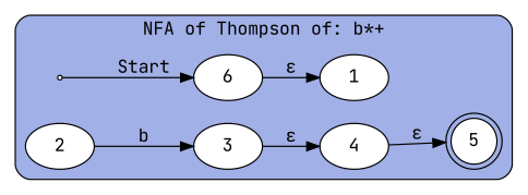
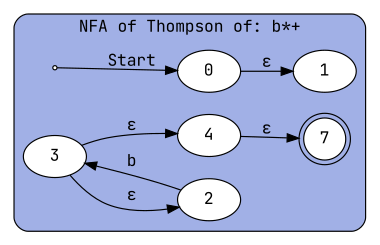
  digraph {
    fontname="JetBrains Mono"
    rankdir=LR
    node [color="#000000" fillcolor=white fontname="JetBrains Mono" shape=oval style="rounded,filled"]
    edge [fontname="JetBrains Mono"]
    qi [shape=point]
-   0 [label=6]
-   5 [shape=doublecircle]
+   0
+   5 [shape=doublecircle label=7]
    1
    2
    4
    3
    subgraph cluster_1 {
      color="#000000"
      fillcolor="0.630 0.3 0.9"
      label="NFA of Thompson of: b*+"
      style="rounded,filled"
      qi
      0
      5
      1
      2
      4
      3
    }
    qi -> 0 [label=Start]
    0 -> 1 [label="&epsilon;"]
    2 -> 3 [label=b]
    4 -> 5 [label="&epsilon;"]
+   3 -> 2 [label="&epsilon;"]
    3 -> 4 [label="&epsilon;"]
  }
